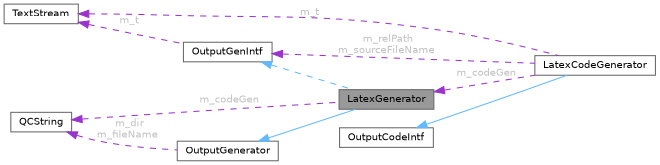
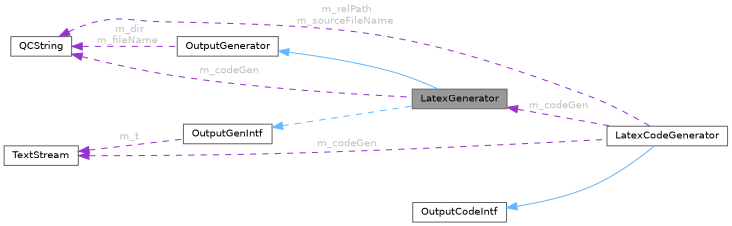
  digraph {
    rankdir=LR
    node [color=gray40 fillcolor=white fontname=Helvetica fontsize=10 shape=box style=filled]
    edge [color=darkorchid3 dir=back fontcolor=grey fontname=Helvetica fontsize=10 labelfontname=Helvetica labelfontsize=10 style=dashed]
    n1 [fillcolor=grey60 fontcolor=black height=0.2 label=LatexGenerator width=0.4]
    n2 [height=0.2 label=LatexCodeGenerator width=0.4]
    n3 [height=0.2 label=OutputGenerator width=0.4]
    n4 [height=0.2 label=TextStream width=0.4]
    n5 [height=0.2 label=OutputGenIntf width=0.4]
    n6 [height=0.2 label=QCString width=0.4]
    n7 [height=0.2 label=OutputCodeIntf width=0.4]
    n1 -> n2 [label=" m_codeGen"]
    n3 -> n1 [color=steelblue1 style=solid fontcolor=""]
-   n4 -> n2 [label=" m_t"]
+   n4 -> n2 [label=" m_codeGen"]
    n4 -> n5 [label=" m_t"]
    n5 -> n1 [color=steelblue1 fontcolor=""]
    n6 -> n1 [label=" m_codeGen"]
-   n5 -> n2 [label=" m_relPath\nm_sourceFileName"]
+   n6 -> n2 [label=" m_relPath\nm_sourceFileName"]
    n6 -> n3 [label=" m_dir\nm_fileName"]
    n7 -> n2 [color=steelblue1 style=solid fontcolor=""]
  }
